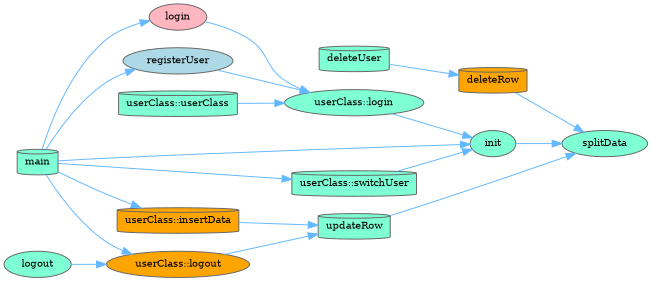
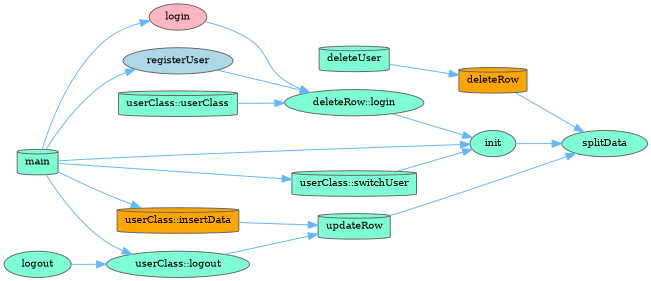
  digraph {
    fontname="DejaVu Serif"
    rankdir=RL
    node [color=grey40 fillcolor=aquamarine fontname="DejaVu Serif" fontsize=10 shape=ellipse style=filled]
    edge [color=steelblue1 dir=back fontname="DejaVu Serif" fontsize=10 labelfontname=Helvetica labelfontsize=10 style=solid]
    n1 [color=gray40 fontcolor=black height=0.2 label=splitData width=0.4]
    n2 [fillcolor=orange height=0.2 label=deleteRow shape=cylinder width=0.4]
    n3 [height=0.2 label=init width=0.4]
    n4 [height=0.2 label=updateRow shape=cylinder width=0.4]
    n5 [height=0.2 label=deleteUser shape=cylinder width=0.4]
-   n6 [height=0.2 label="userClass::login" width=0.4]
+   n6 [height=0.2 label="deleteRow::login" width=0.4]
    n7 [height=0.2 label=main shape=cylinder width=0.4]
    n8 [height=0.2 label="userClass::switchUser" shape=cylinder width=0.4]
    n9 [fillcolor=orange height=0.2 label="userClass::insertData" shape=cylinder width=0.4]
-   n10 [fillcolor=orange height=0.2 label="userClass::logout" width=0.4]
+   n10 [height=0.2 label="userClass::logout" width=0.4]
    n11 [fillcolor=lightpink height=0.2 label=login width=0.4]
    n12 [fillcolor=lightblue height=0.2 label=registerUser width=0.4]
    n13 [height=0.2 label="userClass::userClass" shape=cylinder width=0.4]
    n14 [height=0.2 label=logout width=0.4]
    n1 -> n2
    n1 -> n3
    n1 -> n4
    n2 -> n5
    n3 -> n6
    n3 -> n7
    n3 -> n8
    n4 -> n9
    n4 -> n10
    n6 -> n11
    n6 -> n12
    n6 -> n13
    n8 -> n7
    n9 -> n7
    n10 -> n7
    n10 -> n14
    n11 -> n7
    n12 -> n7
  }
